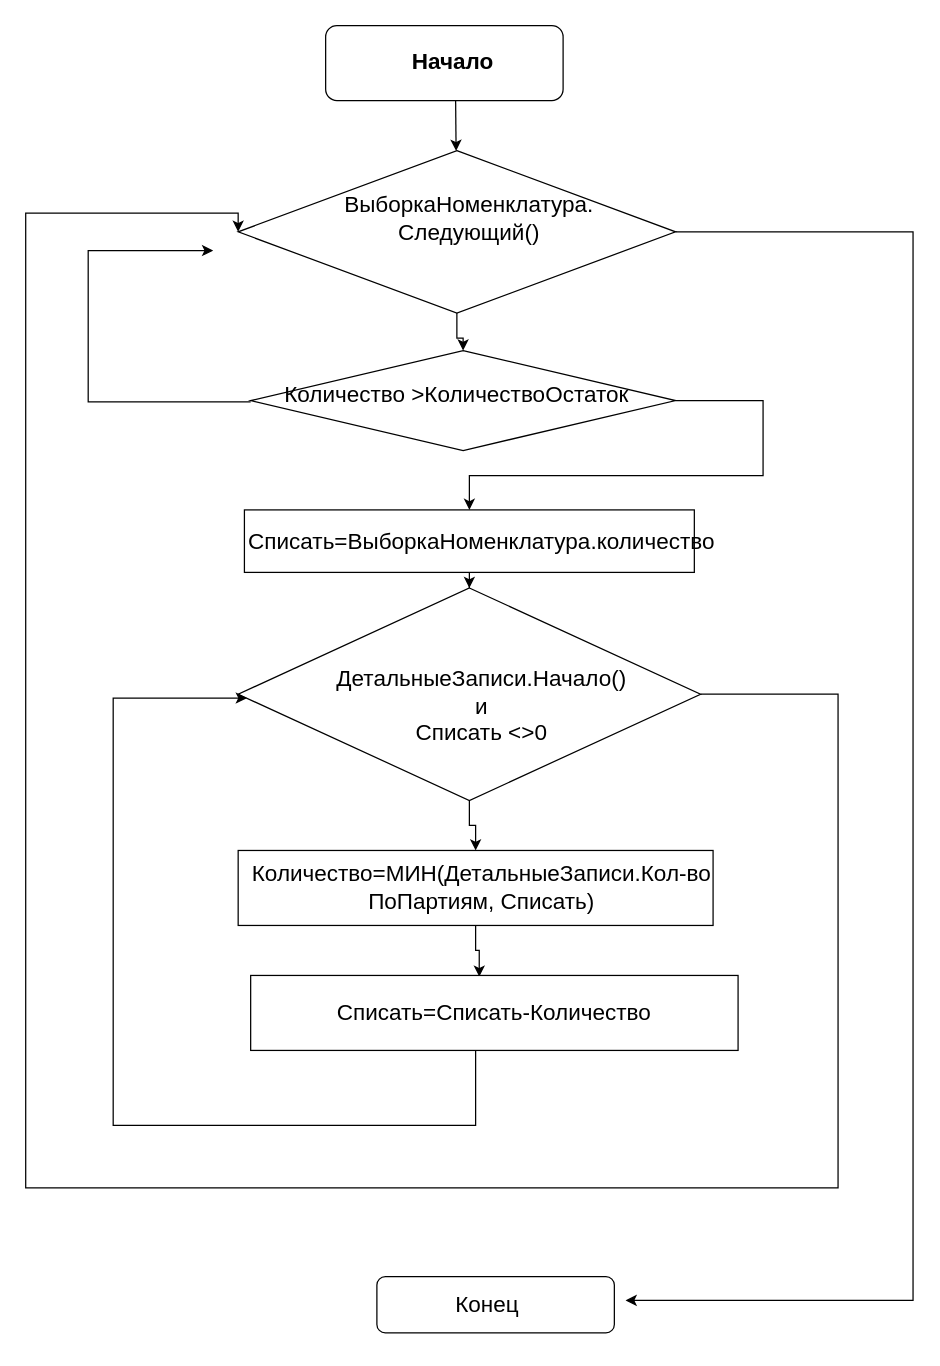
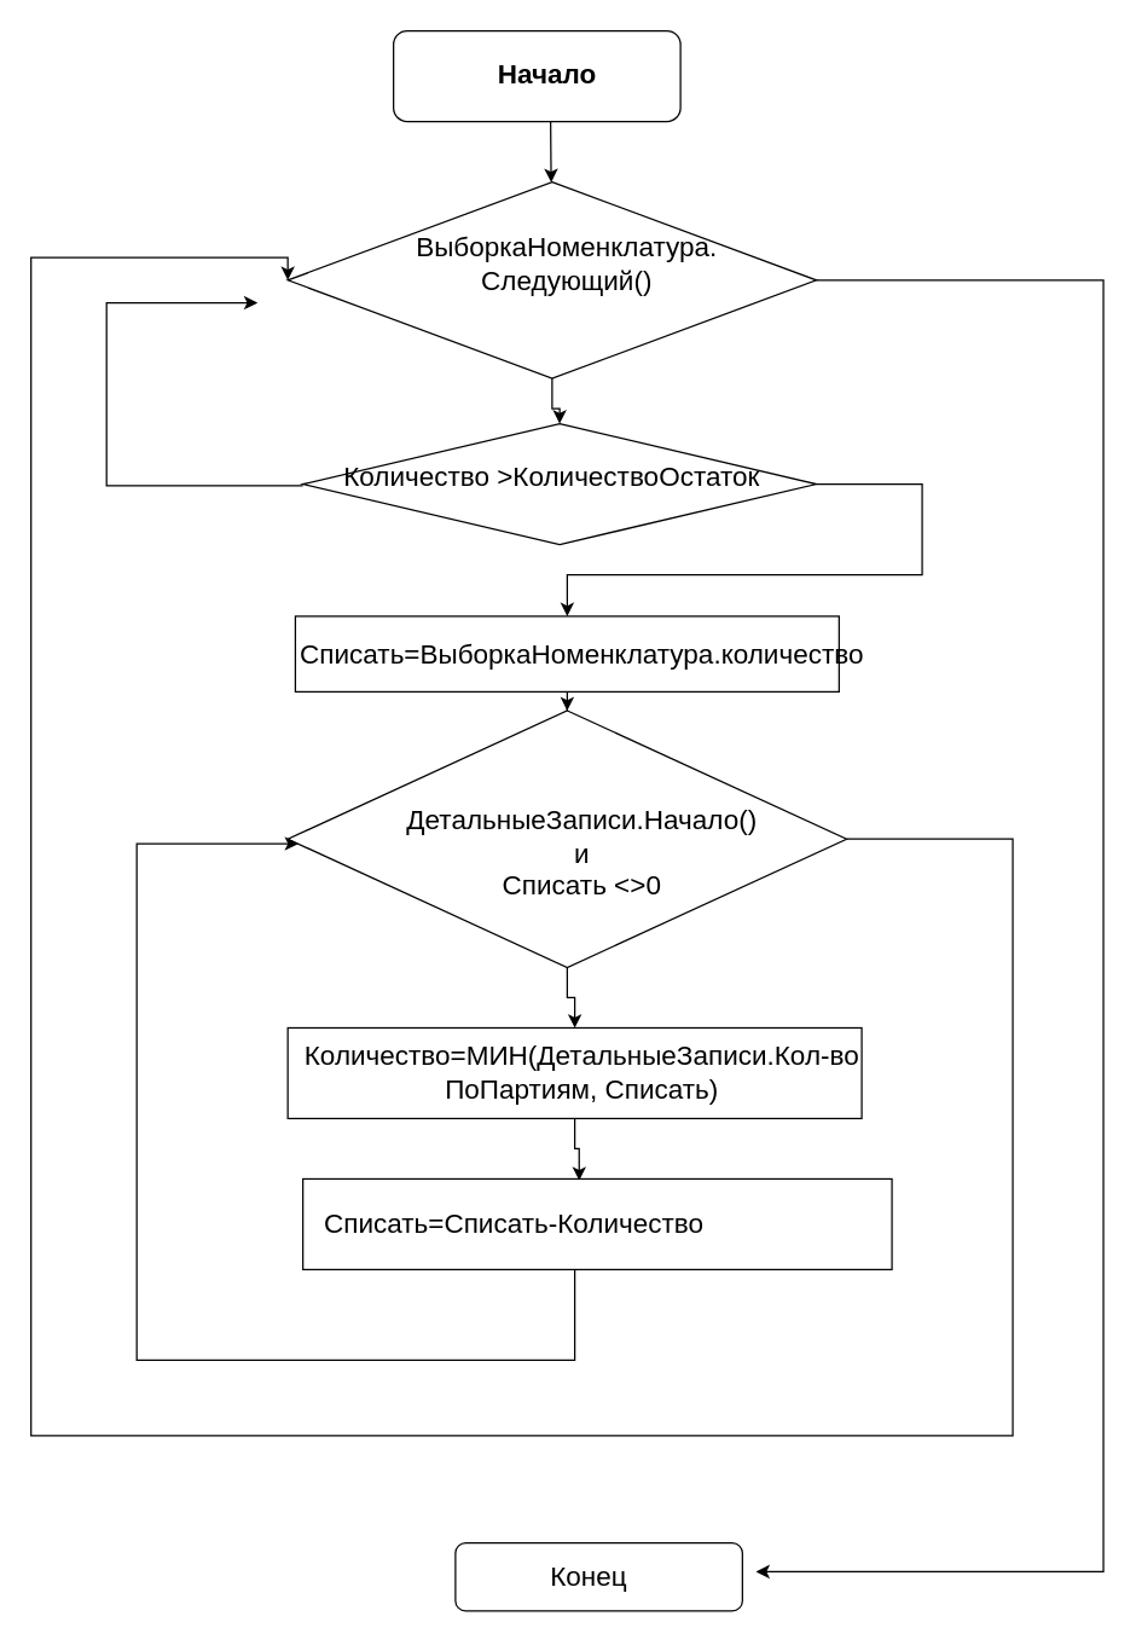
  <mxCell id="0" />
  <mxCell id="1" parent="0" />
  <mxCell id="2" value="" style="rounded=1;whiteSpace=wrap;html=1;" vertex="1" parent="1"><mxGeometry x="260" y="20" width="190" height="60" as="geometry" /></mxCell>
  <mxCell id="3" value="Начало&lt;br style=&quot;font-size: 18px;&quot;&gt;&lt;br style=&quot;font-size: 18px;&quot;&gt;" style="text;html=1;strokeColor=none;fillColor=none;align=center;verticalAlign=middle;whiteSpace=wrap;rounded=0;fontStyle=1;fontSize=18;" vertex="1" parent="1"><mxGeometry x="303" y="50" width="118" height="20" as="geometry" /></mxCell>
  <mxCell id="4" style="edgeStyle=orthogonalEdgeStyle;rounded=0;orthogonalLoop=1;jettySize=auto;html=1;entryX=0.5;entryY=0;entryDx=0;entryDy=0;fontSize=18;" edge="1" parent="1" source="6" target="25"><mxGeometry relative="1" as="geometry"><mxPoint x="370" y="290" as="targetPoint" /></mxGeometry></mxCell>
  <mxCell id="5" style="edgeStyle=orthogonalEdgeStyle;rounded=0;orthogonalLoop=1;jettySize=auto;html=1;fontSize=18;" edge="1" parent="1" source="6"><mxGeometry relative="1" as="geometry"><mxPoint x="500" y="1040" as="targetPoint" /><Array as="points"><mxPoint x="730" y="185" /><mxPoint x="730" y="1040" /></Array></mxGeometry></mxCell>
  <mxCell id="6" value="" style="rhombus;whiteSpace=wrap;html=1;fontSize=18;" vertex="1" parent="1"><mxGeometry x="190" y="120" width="350" height="130" as="geometry" /></mxCell>
  <mxCell id="7" value="" style="endArrow=classic;html=1;fontSize=18;" edge="1" parent="1" target="6"><mxGeometry width="50" height="50" relative="1" as="geometry"><mxPoint x="364" y="80" as="sourcePoint" /><mxPoint x="328" y="70" as="targetPoint" /></mxGeometry></mxCell>
  <mxCell id="8" value="ВыборкаНоменклатура. Следующий()" style="text;html=1;strokeColor=none;fillColor=none;align=center;verticalAlign=middle;whiteSpace=wrap;rounded=0;fontSize=18;" vertex="1" parent="1"><mxGeometry x="220" y="165" width="310" height="20" as="geometry" /></mxCell>
  <mxCell id="9" style="edgeStyle=orthogonalEdgeStyle;rounded=0;orthogonalLoop=1;jettySize=auto;html=1;entryX=0.5;entryY=0;entryDx=0;entryDy=0;fontSize=18;" edge="1" parent="1" source="10" target="14"><mxGeometry relative="1" as="geometry" /></mxCell>
  <mxCell id="10" value="" style="rounded=0;whiteSpace=wrap;html=1;fontSize=18;" vertex="1" parent="1"><mxGeometry x="195" y="407.5" width="360" height="50" as="geometry" /></mxCell>
  <mxCell id="11" value="Списать=ВыборкаНоменклатура.количество" style="text;html=1;strokeColor=none;fillColor=none;align=center;verticalAlign=middle;whiteSpace=wrap;rounded=0;fontSize=18;" vertex="1" parent="1"><mxGeometry x="205" y="422.5" width="360" height="20" as="geometry" /></mxCell>
  <mxCell id="12" style="edgeStyle=orthogonalEdgeStyle;rounded=0;orthogonalLoop=1;jettySize=auto;html=1;exitX=0.5;exitY=1;exitDx=0;exitDy=0;entryX=0.5;entryY=0;entryDx=0;entryDy=0;fontSize=18;" edge="1" parent="1" source="14" target="17"><mxGeometry relative="1" as="geometry" /></mxCell>
  <mxCell id="13" style="edgeStyle=orthogonalEdgeStyle;rounded=0;orthogonalLoop=1;jettySize=auto;html=1;fontSize=18;entryX=0;entryY=0.5;entryDx=0;entryDy=0;" edge="1" parent="1" source="14" target="6"><mxGeometry relative="1" as="geometry"><mxPoint x="20" y="1080" as="targetPoint" /><Array as="points"><mxPoint x="670" y="555" /><mxPoint x="670" y="950" /><mxPoint x="20" y="950" /><mxPoint x="20" y="170" /><mxPoint x="190" y="170" /></Array></mxGeometry></mxCell>
  <mxCell id="14" value="" style="rhombus;whiteSpace=wrap;html=1;fontSize=18;" vertex="1" parent="1"><mxGeometry x="190" y="470" width="370" height="170" as="geometry" /></mxCell>
  <mxCell id="15" value="ДетальныеЗаписи.Начало()&lt;br&gt;и&lt;br&gt;Списать &amp;lt;&amp;gt;0&lt;br&gt;" style="text;html=1;strokeColor=none;fillColor=none;align=center;verticalAlign=middle;whiteSpace=wrap;rounded=0;fontSize=18;" vertex="1" parent="1"><mxGeometry x="220" y="555" width="330" height="20" as="geometry" /></mxCell>
  <mxCell id="16" style="edgeStyle=orthogonalEdgeStyle;rounded=0;orthogonalLoop=1;jettySize=auto;html=1;entryX=0.469;entryY=0.017;entryDx=0;entryDy=0;entryPerimeter=0;fontSize=18;" edge="1" parent="1" source="17" target="20"><mxGeometry relative="1" as="geometry" /></mxCell>
  <mxCell id="17" value="" style="rounded=0;whiteSpace=wrap;html=1;fontSize=18;" vertex="1" parent="1"><mxGeometry x="190" y="680" width="380" height="60" as="geometry" /></mxCell>
  <mxCell id="18" value="Количество=МИН(ДетальныеЗаписи.Кол-во ПоПартиям, Списать)" style="text;html=1;strokeColor=none;fillColor=none;align=center;verticalAlign=middle;whiteSpace=wrap;rounded=0;fontSize=18;" vertex="1" parent="1"><mxGeometry x="175" y="700" width="420" height="20" as="geometry" /></mxCell>
  <mxCell id="19" style="edgeStyle=orthogonalEdgeStyle;rounded=0;orthogonalLoop=1;jettySize=auto;html=1;fontSize=18;entryX=0.019;entryY=0.518;entryDx=0;entryDy=0;entryPerimeter=0;" edge="1" parent="1" source="20" target="14"><mxGeometry relative="1" as="geometry"><mxPoint x="90" y="550" as="targetPoint" /><Array as="points"><mxPoint x="380" y="900" /><mxPoint x="90" y="900" /><mxPoint x="90" y="558" /></Array></mxGeometry></mxCell>
  <mxCell id="20" value="" style="rounded=0;whiteSpace=wrap;html=1;fontSize=18;" vertex="1" parent="1"><mxGeometry x="200" y="780" width="390" height="60" as="geometry" /></mxCell>
- <mxCell id="21" value="Списать=Списать-Количество" style="text;html=1;strokeColor=none;fillColor=none;align=center;verticalAlign=middle;whiteSpace=wrap;rounded=0;fontSize=18;" vertex="1" parent="1"><mxGeometry x="260" y="790" width="270" height="40" as="geometry" /></mxCell>
+ <mxCell id="21" value="Списать=Списать-Количество" style="text;html=1;strokeColor=none;fillColor=none;align=center;verticalAlign=middle;whiteSpace=wrap;rounded=0;fontSize=18;" vertex="1" parent="1"><mxGeometry x="205" y="790" width="270" height="40" as="geometry" /></mxCell>
  <mxCell id="22" value="" style="rounded=1;whiteSpace=wrap;html=1;fontSize=18;" vertex="1" parent="1"><mxGeometry x="301" y="1021" width="190" height="45" as="geometry" /></mxCell>
  <mxCell id="23" value="Конец" style="text;html=1;strokeColor=none;fillColor=none;align=center;verticalAlign=middle;whiteSpace=wrap;rounded=0;fontSize=18;" vertex="1" parent="1"><mxGeometry x="358" y="1016" width="63" height="55" as="geometry" /></mxCell>
  <mxCell id="24" style="edgeStyle=orthogonalEdgeStyle;rounded=0;orthogonalLoop=1;jettySize=auto;html=1;fontSize=18;entryX=0.5;entryY=0;entryDx=0;entryDy=0;" edge="1" parent="1" source="25" target="10"><mxGeometry relative="1" as="geometry"><mxPoint x="370" y="380" as="targetPoint" /><Array as="points"><mxPoint x="610" y="320" /><mxPoint x="610" y="380" /><mxPoint x="375" y="380" /></Array></mxGeometry></mxCell>
  <mxCell id="25" value="" style="rhombus;whiteSpace=wrap;html=1;fontSize=18;" vertex="1" parent="1"><mxGeometry x="200" y="280" width="340" height="80" as="geometry" /></mxCell>
  <mxCell id="26" style="edgeStyle=orthogonalEdgeStyle;rounded=0;orthogonalLoop=1;jettySize=auto;html=1;exitX=0;exitY=0.75;exitDx=0;exitDy=0;fontSize=18;" edge="1" parent="1" source="27"><mxGeometry relative="1" as="geometry"><mxPoint x="170" y="200" as="targetPoint" /><Array as="points"><mxPoint x="70" y="321" /><mxPoint x="70" y="200" /></Array></mxGeometry></mxCell>
  <mxCell id="27" value="Количество &amp;gt;КоличествоОстаток" style="text;html=1;strokeColor=none;fillColor=none;align=center;verticalAlign=middle;whiteSpace=wrap;rounded=0;fontSize=18;" vertex="1" parent="1"><mxGeometry x="200" y="306" width="330" height="20" as="geometry" /></mxCell>
